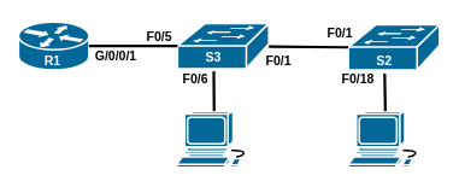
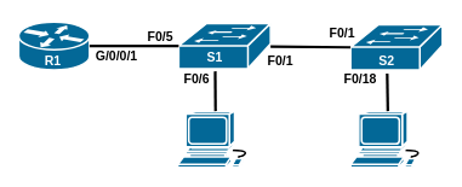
  <mxCell id="0" />
  <mxCell id="1" parent="0" />
  <mxCell id="2" value="" style="group" parent="1" vertex="1" connectable="0"><mxGeometry x="195" y="122" width="83" height="62" as="geometry" /></mxCell>
  <mxCell id="3" value="" style="shape=mxgraph.cisco.computers_and_peripherals.workstation;sketch=0;html=1;pointerEvents=1;dashed=0;fillColor=#036897;strokeColor=#ffffff;strokeWidth=2;verticalLabelPosition=bottom;verticalAlign=top;align=center;outlineConnect=0;" parent="2" vertex="1"><mxGeometry width="83" height="62" as="geometry" /></mxCell>
  <mxCell id="4" value="" style="group" parent="1" vertex="1" connectable="0"><mxGeometry x="385" y="27.5" width="101" height="53" as="geometry" /></mxCell>
  <mxCell id="5" value="" style="shape=mxgraph.cisco.switches.workgroup_switch;sketch=0;html=1;pointerEvents=1;dashed=0;fillColor=#036897;strokeColor=#ffffff;strokeWidth=2;verticalLabelPosition=bottom;verticalAlign=top;align=center;outlineConnect=0;" parent="4" vertex="1"><mxGeometry y="-1" width="101" height="50" as="geometry" /></mxCell>
  <mxCell id="6" value="&lt;b&gt;&lt;font color=&quot;#ffffff&quot; style=&quot;font-size: 14px;&quot;&gt;S2&lt;/font&gt;&lt;/b&gt;" style="text;html=1;align=center;verticalAlign=middle;whiteSpace=wrap;rounded=0;" parent="4" vertex="1"><mxGeometry x="10" y="23" width="60" height="30" as="geometry" /></mxCell>
  <mxCell id="7" value="" style="group" parent="1" vertex="1" connectable="0"><mxGeometry x="20" y="23.5" width="78" height="57" as="geometry" /></mxCell>
  <mxCell id="8" value="" style="shape=mxgraph.cisco.routers.router;sketch=0;html=1;pointerEvents=1;dashed=0;fillColor=#036897;strokeColor=#ffffff;strokeWidth=2;verticalLabelPosition=bottom;verticalAlign=top;align=center;outlineConnect=0;" parent="7" vertex="1"><mxGeometry width="78" height="53" as="geometry" /></mxCell>
  <mxCell id="9" value="&lt;b&gt;&lt;font color=&quot;#ffffff&quot; style=&quot;font-size: 14px;&quot;&gt;R1&lt;/font&gt;&lt;/b&gt;" style="text;html=1;align=center;verticalAlign=middle;whiteSpace=wrap;rounded=0;" parent="7" vertex="1"><mxGeometry x="8" y="27" width="60" height="30" as="geometry" /></mxCell>
  <mxCell id="10" value="&lt;b&gt;&lt;font style=&quot;font-size: 14px;&quot;&gt;F0/6&lt;/font&gt;&lt;/b&gt;" style="text;html=1;align=center;verticalAlign=middle;whiteSpace=wrap;rounded=0;" parent="1" vertex="1"><mxGeometry x="186" y="72" width="60" height="30" as="geometry" /></mxCell>
  <mxCell id="11" value="&lt;b&gt;&lt;font style=&quot;font-size: 14px;&quot;&gt;G/0/0/1&lt;/font&gt;&lt;/b&gt;" style="text;html=1;align=center;verticalAlign=middle;whiteSpace=wrap;rounded=0;" parent="1" vertex="1"><mxGeometry x="98" y="44" width="60" height="34" as="geometry" /></mxCell>
  <mxCell id="12" value="" style="group" vertex="1" connectable="0" parent="1"><mxGeometry x="196" y="25" width="101" height="53" as="geometry" /></mxCell>
  <mxCell id="13" value="" style="shape=mxgraph.cisco.switches.workgroup_switch;sketch=0;html=1;pointerEvents=1;dashed=0;fillColor=#036897;strokeColor=#ffffff;strokeWidth=2;verticalLabelPosition=bottom;verticalAlign=top;align=center;outlineConnect=0;" vertex="1" parent="12"><mxGeometry width="101" height="50" as="geometry" /></mxCell>
- <mxCell id="14" value="&lt;b&gt;&lt;font color=&quot;#ffffff&quot; style=&quot;font-size: 14px;&quot;&gt;S3&lt;/font&gt;&lt;/b&gt;" style="text;html=1;align=center;verticalAlign=middle;whiteSpace=wrap;rounded=0;" vertex="1" parent="12"><mxGeometry x="10" y="23" width="60" height="30" as="geometry" /></mxCell>
+ <mxCell id="14" value="&lt;b&gt;&lt;font color=&quot;#ffffff&quot; style=&quot;font-size: 14px;&quot;&gt;S1&lt;/font&gt;&lt;/b&gt;" style="text;html=1;align=center;verticalAlign=middle;whiteSpace=wrap;rounded=0;" vertex="1" parent="12"><mxGeometry x="10" y="23" width="60" height="30" as="geometry" /></mxCell>
  <mxCell id="15" value="" style="group" vertex="1" connectable="0" parent="1"><mxGeometry x="385" y="122" width="83" height="62" as="geometry" /></mxCell>
  <mxCell id="16" value="" style="shape=mxgraph.cisco.computers_and_peripherals.workstation;sketch=0;html=1;pointerEvents=1;dashed=0;fillColor=#036897;strokeColor=#ffffff;strokeWidth=2;verticalLabelPosition=bottom;verticalAlign=top;align=center;outlineConnect=0;" vertex="1" parent="15"><mxGeometry width="83" height="62" as="geometry" /></mxCell>
  <mxCell id="17" value="&lt;b&gt;&lt;font style=&quot;font-size: 14px;&quot;&gt;F0/5&lt;/font&gt;&lt;/b&gt;" style="text;html=1;align=center;verticalAlign=middle;whiteSpace=wrap;rounded=0;" vertex="1" parent="1"><mxGeometry x="146" y="25" width="60" height="30" as="geometry" /></mxCell>
  <mxCell id="18" value="&lt;b&gt;&lt;font style=&quot;font-size: 14px;&quot;&gt;F0/1&lt;/font&gt;&lt;/b&gt;" style="text;html=1;align=center;verticalAlign=middle;whiteSpace=wrap;rounded=0;" vertex="1" parent="1"><mxGeometry x="278" y="50.5" width="60" height="30" as="geometry" /></mxCell>
  <mxCell id="19" value="&lt;b&gt;&lt;font style=&quot;font-size: 14px;&quot;&gt;F0/18&lt;/font&gt;&lt;/b&gt;" style="text;html=1;align=center;verticalAlign=middle;whiteSpace=wrap;rounded=0;" vertex="1" parent="1"><mxGeometry x="366" y="72" width="60" height="30" as="geometry" /></mxCell>
  <mxCell id="20" value="" style="endArrow=none;html=1;rounded=0;entryX=0;entryY=0.5;entryDx=0;entryDy=0;entryPerimeter=0;exitX=1;exitY=0.5;exitDx=0;exitDy=0;exitPerimeter=0;strokeWidth=3;" edge="1" parent="1" source="8" target="13"><mxGeometry width="50" height="50" relative="1" as="geometry"><mxPoint x="116" y="102" as="sourcePoint" /><mxPoint x="156" y="37" as="targetPoint" /></mxGeometry></mxCell>
  <mxCell id="21" value="" style="endArrow=none;html=1;rounded=0;entryX=0.5;entryY=0;entryDx=0;entryDy=0;entryPerimeter=0;strokeWidth=3;" edge="1" parent="1" source="14" target="3"><mxGeometry width="50" height="50" relative="1" as="geometry"><mxPoint x="108" y="110.5" as="sourcePoint" /><mxPoint x="206" y="110.5" as="targetPoint" /></mxGeometry></mxCell>
  <mxCell id="22" value="" style="endArrow=none;html=1;rounded=0;strokeWidth=3;" edge="1" parent="1" source="6" target="16"><mxGeometry width="50" height="50" relative="1" as="geometry"><mxPoint x="425" y="80.5" as="sourcePoint" /><mxPoint x="426" y="124.5" as="targetPoint" /></mxGeometry></mxCell>
  <mxCell id="23" value="" style="endArrow=none;html=1;rounded=0;entryX=0;entryY=0.5;entryDx=0;entryDy=0;entryPerimeter=0;strokeWidth=3;" edge="1" parent="1" source="13" target="5"><mxGeometry width="50" height="50" relative="1" as="geometry"><mxPoint x="336" y="-8" as="sourcePoint" /><mxPoint x="434" y="-8" as="targetPoint" /></mxGeometry></mxCell>
  <mxCell id="24" value="&lt;b&gt;&lt;font style=&quot;font-size: 14px;&quot;&gt;F0/1&lt;/font&gt;&lt;/b&gt;" style="text;html=1;align=center;verticalAlign=middle;whiteSpace=wrap;rounded=0;" parent="1" vertex="1"><mxGeometry x="346" y="20.5" width="60" height="30" as="geometry" /></mxCell>
